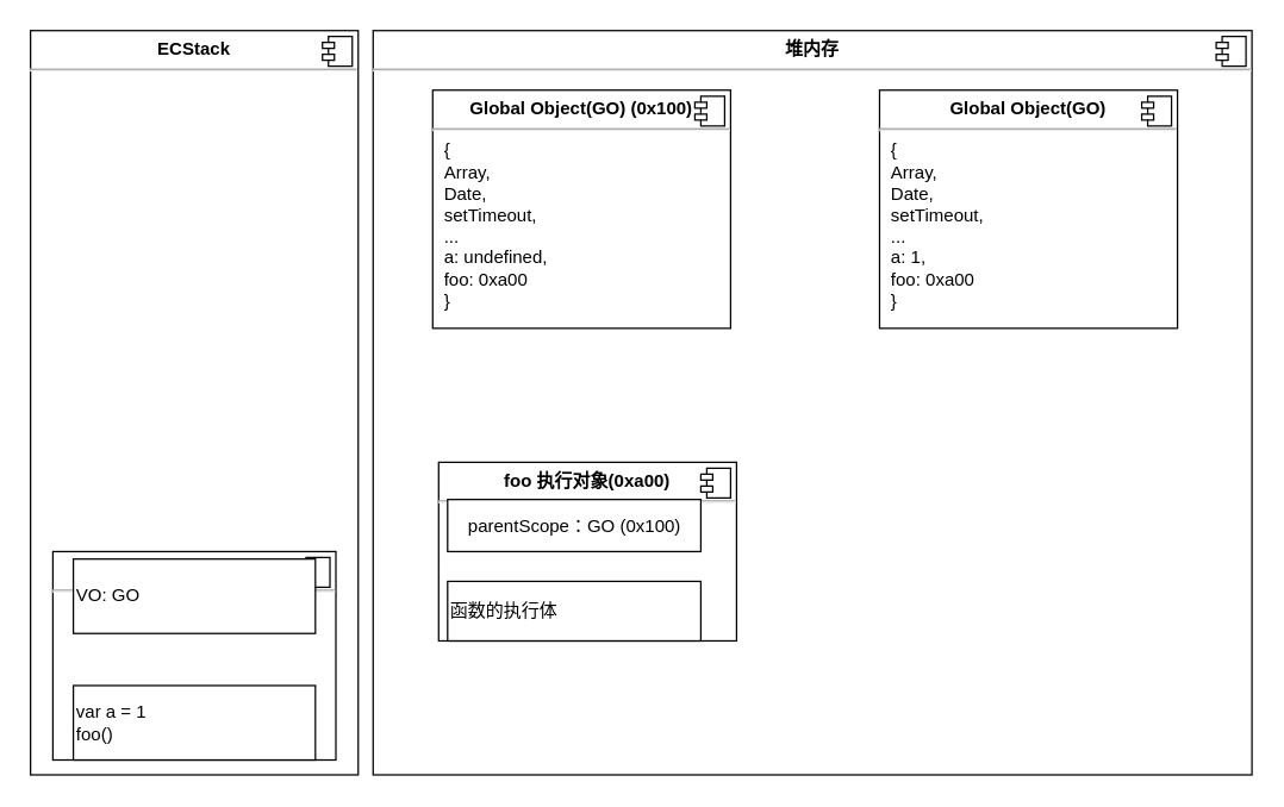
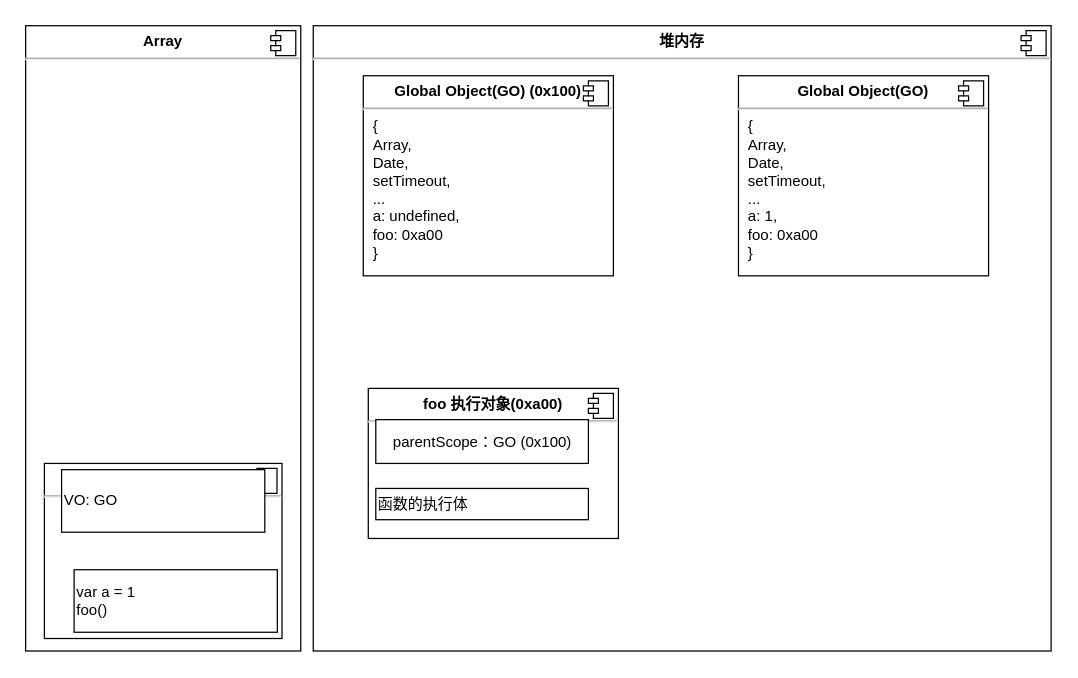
  <mxCell id="0" />
  <mxCell id="1" parent="0" />
- <mxCell id="2" value="&lt;p style=&quot;margin: 0px ; margin-top: 6px ; text-align: center&quot;&gt;&lt;b&gt;ECStack&lt;/b&gt;&lt;/p&gt;&lt;hr&gt;&lt;p style=&quot;margin: 0px ; margin-left: 8px&quot;&gt;&lt;br&gt;&lt;/p&gt;" style="align=left;overflow=fill;html=1;dropTarget=0;" vertex="1" parent="1"><mxGeometry x="20" y="20" width="220" height="500" as="geometry" /></mxCell>
+ <mxCell id="2" value="&lt;p style=&quot;margin: 0px ; margin-top: 6px ; text-align: center&quot;&gt;&lt;b&gt;Array&lt;/b&gt;&lt;/p&gt;&lt;hr&gt;&lt;p style=&quot;margin: 0px ; margin-left: 8px&quot;&gt;&lt;br&gt;&lt;/p&gt;" style="align=left;overflow=fill;html=1;dropTarget=0;" vertex="1" parent="1"><mxGeometry x="20" y="20" width="220" height="500" as="geometry" /></mxCell>
  <mxCell id="3" value="" style="shape=component;jettyWidth=8;jettyHeight=4;" vertex="1" parent="2"><mxGeometry x="1" width="20" height="20" relative="1" as="geometry"><mxPoint x="-24" y="4" as="offset" /></mxGeometry></mxCell>
  <mxCell id="4" value="&lt;p style=&quot;margin: 0px ; margin-top: 6px ; text-align: center&quot;&gt;&lt;b&gt;堆内存&lt;/b&gt;&lt;/p&gt;&lt;hr&gt;&lt;p style=&quot;margin: 0px ; margin-left: 8px&quot;&gt;&lt;br&gt;&lt;/p&gt;" style="align=left;overflow=fill;html=1;dropTarget=0;" vertex="1" parent="1"><mxGeometry x="250" y="20" width="590" height="500" as="geometry" /></mxCell>
  <mxCell id="5" value="" style="shape=component;jettyWidth=8;jettyHeight=4;" vertex="1" parent="4"><mxGeometry x="1" width="20" height="20" relative="1" as="geometry"><mxPoint x="-24" y="4" as="offset" /></mxGeometry></mxCell>
  <mxCell id="6" value="&lt;p style=&quot;margin: 0px ; margin-top: 6px ; text-align: center&quot;&gt;&lt;b&gt;Global Object(GO) (0x100)&lt;/b&gt;&lt;/p&gt;&lt;hr&gt;&lt;p style=&quot;margin: 0px ; margin-left: 8px&quot;&gt;{&lt;/p&gt;&lt;p style=&quot;margin: 0px ; margin-left: 8px&quot;&gt;Array,&lt;/p&gt;&lt;p style=&quot;margin: 0px ; margin-left: 8px&quot;&gt;Date,&lt;/p&gt;&lt;p style=&quot;margin: 0px ; margin-left: 8px&quot;&gt;setTimeout,&lt;/p&gt;&lt;p style=&quot;margin: 0px ; margin-left: 8px&quot;&gt;...&lt;/p&gt;&lt;p style=&quot;margin: 0px ; margin-left: 8px&quot;&gt;a: undefined,&lt;/p&gt;&lt;p style=&quot;margin: 0px ; margin-left: 8px&quot;&gt;foo: 0xa00&lt;/p&gt;&lt;p style=&quot;margin: 0px ; margin-left: 8px&quot;&gt;}&lt;/p&gt;" style="align=left;overflow=fill;html=1;dropTarget=0;" vertex="1" parent="1"><mxGeometry x="290" y="60" width="200" height="160" as="geometry" /></mxCell>
  <mxCell id="7" value="" style="shape=component;jettyWidth=8;jettyHeight=4;" vertex="1" parent="6"><mxGeometry x="1" width="20" height="20" relative="1" as="geometry"><mxPoint x="-24" y="4" as="offset" /></mxGeometry></mxCell>
  <mxCell id="8" value="&lt;p style=&quot;margin: 0px ; margin-top: 6px ; text-align: center&quot;&gt;&lt;b&gt;GEC&lt;/b&gt;&lt;/p&gt;&lt;hr&gt;&lt;p style=&quot;margin: 0px ; margin-left: 8px&quot;&gt;&lt;br&gt;&lt;/p&gt;" style="align=left;overflow=fill;html=1;dropTarget=0;" vertex="1" parent="1"><mxGeometry x="35" y="370" width="190" height="140" as="geometry" /></mxCell>
  <mxCell id="9" value="" style="shape=component;jettyWidth=8;jettyHeight=4;" vertex="1" parent="8"><mxGeometry x="1" width="20" height="20" relative="1" as="geometry"><mxPoint x="-24" y="4" as="offset" /></mxGeometry></mxCell>
  <mxCell id="10" value="VO: GO" style="html=1;align=left;" vertex="1" parent="1"><mxGeometry x="48.75" y="375" width="162.5" height="50" as="geometry" /></mxCell>
- <mxCell id="11" value="var a = 1&lt;br&gt;foo()" style="html=1;align=left;" vertex="1" parent="1"><mxGeometry x="48.75" y="460" width="162.5" height="50" as="geometry" /></mxCell>
+ <mxCell id="11" value="var a = 1&lt;br&gt;foo()" style="html=1;align=left;" vertex="1" parent="1"><mxGeometry x="58.75" y="455" width="162.5" height="50" as="geometry" /></mxCell>
  <mxCell id="12" value="&lt;p style=&quot;margin: 0px ; margin-top: 6px ; text-align: center&quot;&gt;&lt;b&gt;Global Object(GO)&lt;/b&gt;&lt;/p&gt;&lt;hr&gt;&lt;p style=&quot;margin: 0px ; margin-left: 8px&quot;&gt;{&lt;/p&gt;&lt;p style=&quot;margin: 0px ; margin-left: 8px&quot;&gt;Array,&lt;/p&gt;&lt;p style=&quot;margin: 0px ; margin-left: 8px&quot;&gt;Date,&lt;/p&gt;&lt;p style=&quot;margin: 0px ; margin-left: 8px&quot;&gt;setTimeout,&lt;/p&gt;&lt;p style=&quot;margin: 0px ; margin-left: 8px&quot;&gt;...&lt;/p&gt;&lt;p style=&quot;margin: 0px ; margin-left: 8px&quot;&gt;a: 1,&lt;/p&gt;&lt;p style=&quot;margin: 0px ; margin-left: 8px&quot;&gt;foo: 0xa00&lt;/p&gt;&lt;p style=&quot;margin: 0px ; margin-left: 8px&quot;&gt;}&lt;/p&gt;" style="align=left;overflow=fill;html=1;dropTarget=0;" vertex="1" parent="1"><mxGeometry x="590" y="60" width="200" height="160" as="geometry" /></mxCell>
  <mxCell id="13" value="" style="shape=component;jettyWidth=8;jettyHeight=4;" vertex="1" parent="12"><mxGeometry x="1" width="20" height="20" relative="1" as="geometry"><mxPoint x="-24" y="4" as="offset" /></mxGeometry></mxCell>
  <mxCell id="14" value="&lt;p style=&quot;margin: 0px ; margin-top: 6px ; text-align: center&quot;&gt;&lt;b&gt;foo 执行对象(0xa00)&lt;/b&gt;&lt;/p&gt;&lt;hr&gt;&lt;p style=&quot;margin: 0px ; margin-left: 8px&quot;&gt;&lt;br&gt;&lt;/p&gt;" style="align=left;overflow=fill;html=1;dropTarget=0;" vertex="1" parent="1"><mxGeometry x="294" y="310" width="200" height="120" as="geometry" /></mxCell>
  <mxCell id="15" value="" style="shape=component;jettyWidth=8;jettyHeight=4;" vertex="1" parent="14"><mxGeometry x="1" width="20" height="20" relative="1" as="geometry"><mxPoint x="-24" y="4" as="offset" /></mxGeometry></mxCell>
  <mxCell id="16" value="parentScope：GO (0x100)" style="html=1;" vertex="1" parent="1"><mxGeometry x="300" y="335" width="170" height="35" as="geometry" /></mxCell>
- <mxCell id="17" value="函数的执行体" style="html=1;align=left;" vertex="1" parent="1"><mxGeometry x="300" y="390" width="170" height="40" as="geometry" /></mxCell>
+ <mxCell id="17" value="函数的执行体" style="html=1;align=left;" vertex="1" parent="1"><mxGeometry x="300" y="390" width="170" height="25" as="geometry" /></mxCell>
